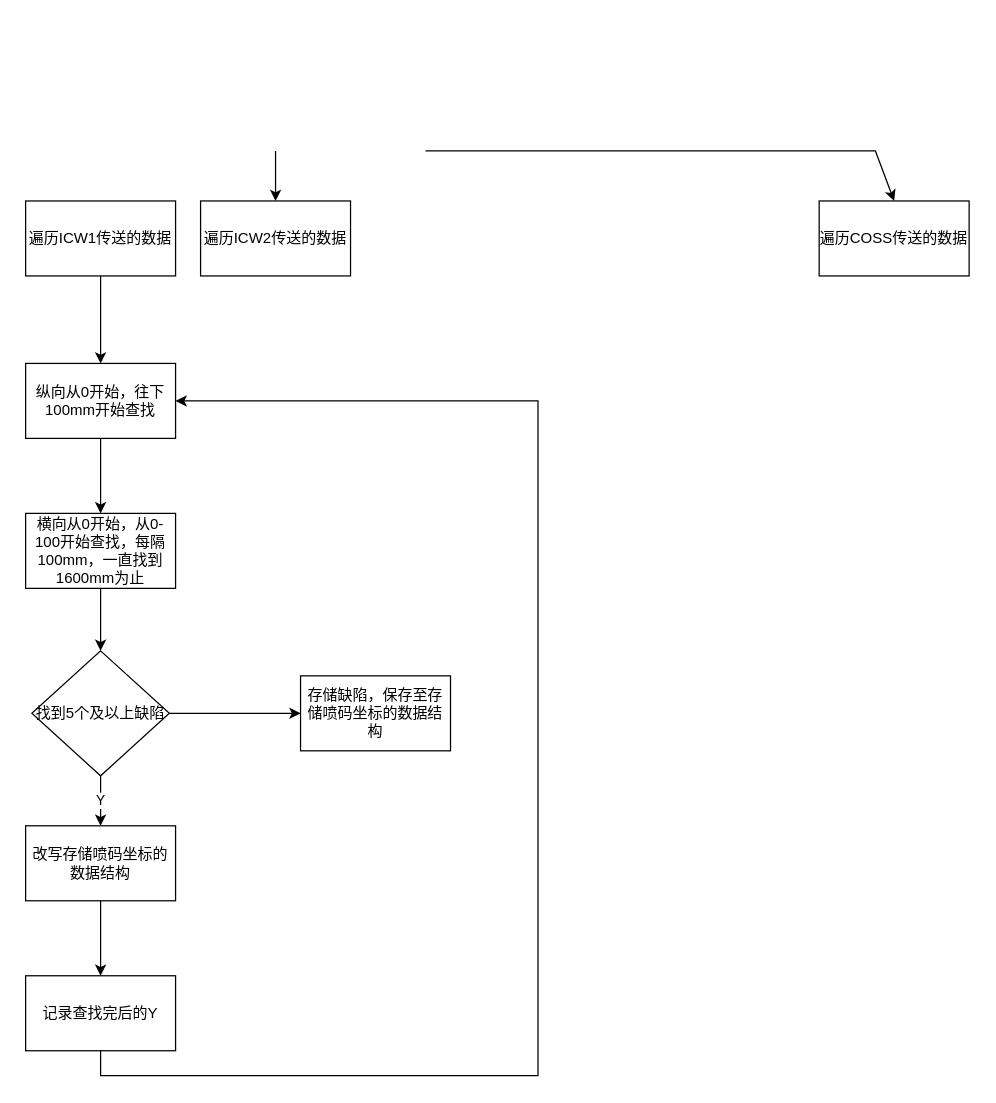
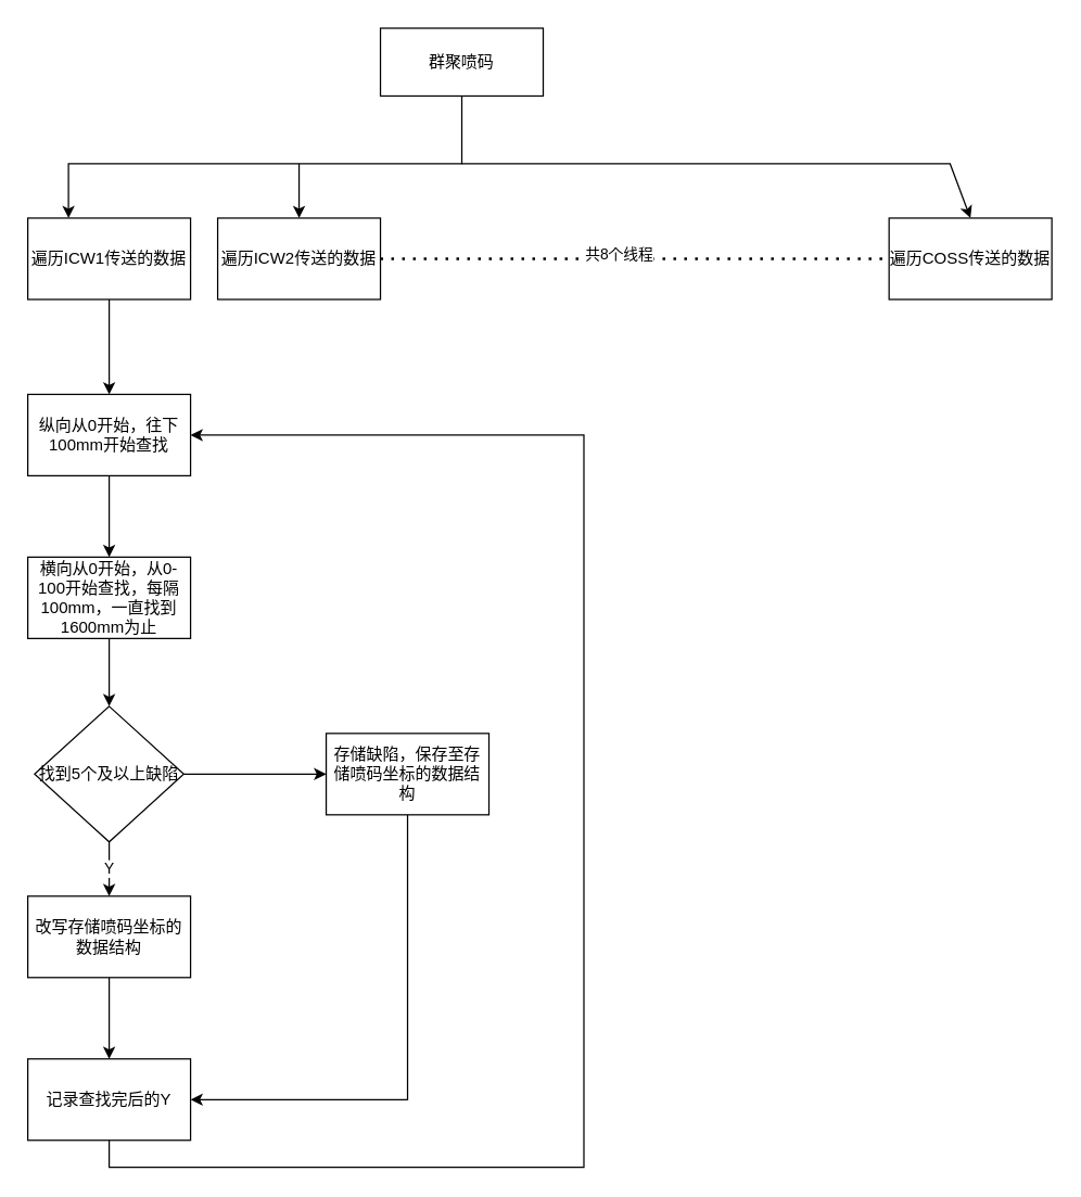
  <mxCell id="0" />
  <mxCell id="1" parent="0" />
+ <mxCell id="2" style="edgeStyle=orthogonalEdgeStyle;rounded=0;orthogonalLoop=1;jettySize=auto;html=1;exitX=0.5;exitY=1;exitDx=0;exitDy=0;entryX=0.25;entryY=0;entryDx=0;entryDy=0;" edge="1" parent="1" source="3" target="5"><mxGeometry relative="1" as="geometry"><mxPoint x="340" y="140" as="targetPoint" /><Array as="points"><mxPoint x="340" y="120" /><mxPoint x="50" y="120" /></Array></mxGeometry></mxCell>
+ <mxCell id="3" value="群聚喷码" style="rounded=0;whiteSpace=wrap;html=1;" vertex="1" parent="1"><mxGeometry x="280" y="20" width="120" height="50" as="geometry" /></mxCell>
  <mxCell id="4" style="edgeStyle=orthogonalEdgeStyle;rounded=0;orthogonalLoop=1;jettySize=auto;html=1;exitX=0.5;exitY=1;exitDx=0;exitDy=0;entryX=0.5;entryY=0;entryDx=0;entryDy=0;" edge="1" parent="1" source="5" target="13"><mxGeometry relative="1" as="geometry" /></mxCell>
  <mxCell id="5" value="遍历ICW1传送的数据" style="rounded=0;whiteSpace=wrap;html=1;" vertex="1" parent="1"><mxGeometry x="20" y="160" width="120" height="60" as="geometry" /></mxCell>
  <mxCell id="6" value="遍历ICW2传送的数据" style="rounded=0;whiteSpace=wrap;html=1;" vertex="1" parent="1"><mxGeometry x="160" y="160" width="120" height="60" as="geometry" /></mxCell>
  <mxCell id="7" value="遍历COSS传送的数据" style="rounded=0;whiteSpace=wrap;html=1;" vertex="1" parent="1"><mxGeometry x="655" y="160" width="120" height="60" as="geometry" /></mxCell>
  <mxCell id="8" value="" style="endArrow=classic;html=1;rounded=0;entryX=0.5;entryY=0;entryDx=0;entryDy=0;" edge="1" parent="1" target="6"><mxGeometry width="50" height="50" relative="1" as="geometry"><mxPoint x="220" y="120" as="sourcePoint" /><mxPoint x="410" y="240" as="targetPoint" /></mxGeometry></mxCell>
  <mxCell id="9" value="" style="endArrow=classic;html=1;rounded=0;entryX=0.5;entryY=0;entryDx=0;entryDy=0;" edge="1" parent="1" target="7"><mxGeometry width="50" height="50" relative="1" as="geometry"><mxPoint x="340" y="120" as="sourcePoint" /><mxPoint x="710" y="120" as="targetPoint" /><Array as="points"><mxPoint x="700" y="120" /></Array></mxGeometry></mxCell>
+ <mxCell id="10" value="" style="endArrow=none;dashed=1;html=1;dashPattern=1 3;strokeWidth=2;rounded=0;exitX=1;exitY=0.5;exitDx=0;exitDy=0;entryX=0;entryY=0.5;entryDx=0;entryDy=0;" edge="1" parent="1" source="6" target="7"><mxGeometry width="50" height="50" relative="1" as="geometry"><mxPoint x="360" y="290" as="sourcePoint" /><mxPoint x="410" y="240" as="targetPoint" /></mxGeometry></mxCell>
+ <mxCell id="11" value="共8个线程" style="edgeLabel;html=1;align=center;verticalAlign=middle;resizable=0;points=[];" vertex="1" connectable="0" parent="10"><mxGeometry x="-0.067" y="4" relative="1" as="geometry"><mxPoint as="offset" /></mxGeometry></mxCell>
  <mxCell id="12" style="edgeStyle=orthogonalEdgeStyle;rounded=0;orthogonalLoop=1;jettySize=auto;html=1;exitX=0.5;exitY=1;exitDx=0;exitDy=0;entryX=0.5;entryY=0;entryDx=0;entryDy=0;" edge="1" parent="1" source="13" target="15"><mxGeometry relative="1" as="geometry" /></mxCell>
  <mxCell id="13" value="纵向从0开始，往下100mm开始查找" style="rounded=0;whiteSpace=wrap;html=1;" vertex="1" parent="1"><mxGeometry x="20" y="290" width="120" height="60" as="geometry" /></mxCell>
  <mxCell id="14" style="edgeStyle=orthogonalEdgeStyle;rounded=0;orthogonalLoop=1;jettySize=auto;html=1;exitX=0.5;exitY=1;exitDx=0;exitDy=0;entryX=0.5;entryY=0;entryDx=0;entryDy=0;" edge="1" parent="1" source="15"><mxGeometry relative="1" as="geometry"><mxPoint x="80" y="520" as="targetPoint" /></mxGeometry></mxCell>
  <mxCell id="15" value="横向从0开始，从0-100开始查找，每隔100mm，一直找到1600mm为止" style="rounded=0;whiteSpace=wrap;html=1;" vertex="1" parent="1"><mxGeometry x="20" y="410" width="120" height="60" as="geometry" /></mxCell>
  <mxCell id="16" value="Y" style="edgeStyle=orthogonalEdgeStyle;rounded=0;orthogonalLoop=1;jettySize=auto;html=1;exitX=0.5;exitY=1;exitDx=0;exitDy=0;entryX=0.5;entryY=0;entryDx=0;entryDy=0;" edge="1" parent="1" source="18" target="20"><mxGeometry relative="1" as="geometry" /></mxCell>
  <mxCell id="17" style="edgeStyle=orthogonalEdgeStyle;rounded=0;orthogonalLoop=1;jettySize=auto;html=1;exitX=1;exitY=0.5;exitDx=0;exitDy=0;" edge="1" parent="1" source="18"><mxGeometry relative="1" as="geometry"><mxPoint x="240" y="570" as="targetPoint" /></mxGeometry></mxCell>
  <mxCell id="18" value="找到5个及以上缺陷" style="rhombus;whiteSpace=wrap;html=1;" vertex="1" parent="1"><mxGeometry x="25" y="520" width="110" height="100" as="geometry" /></mxCell>
  <mxCell id="19" style="edgeStyle=orthogonalEdgeStyle;rounded=0;orthogonalLoop=1;jettySize=auto;html=1;exitX=0.5;exitY=1;exitDx=0;exitDy=0;" edge="1" parent="1" source="20"><mxGeometry relative="1" as="geometry"><mxPoint x="80" y="780" as="targetPoint" /></mxGeometry></mxCell>
  <mxCell id="20" value="改写存储喷码坐标的数据结构" style="rounded=0;whiteSpace=wrap;html=1;" vertex="1" parent="1"><mxGeometry x="20" y="660" width="120" height="60" as="geometry" /></mxCell>
+ <mxCell id="21" style="edgeStyle=orthogonalEdgeStyle;rounded=0;orthogonalLoop=1;jettySize=auto;html=1;exitX=0.5;exitY=1;exitDx=0;exitDy=0;entryX=1;entryY=0.5;entryDx=0;entryDy=0;" edge="1" parent="1" source="22" target="24"><mxGeometry relative="1" as="geometry" /></mxCell>
  <mxCell id="22" value="存储缺陷，保存至存储喷码坐标的数据结构" style="rounded=0;whiteSpace=wrap;html=1;" vertex="1" parent="1"><mxGeometry x="240" y="540" width="120" height="60" as="geometry" /></mxCell>
  <mxCell id="23" style="edgeStyle=orthogonalEdgeStyle;rounded=0;orthogonalLoop=1;jettySize=auto;html=1;exitX=0.5;exitY=1;exitDx=0;exitDy=0;entryX=1;entryY=0.5;entryDx=0;entryDy=0;" edge="1" parent="1" source="24" target="13"><mxGeometry relative="1" as="geometry"><mxPoint x="440" y="610" as="targetPoint" /><Array as="points"><mxPoint x="80" y="860" /><mxPoint x="430" y="860" /><mxPoint x="430" y="320" /></Array></mxGeometry></mxCell>
  <mxCell id="24" value="记录查找完后的Y" style="rounded=0;whiteSpace=wrap;html=1;" vertex="1" parent="1"><mxGeometry x="20" y="780" width="120" height="60" as="geometry" /></mxCell>
